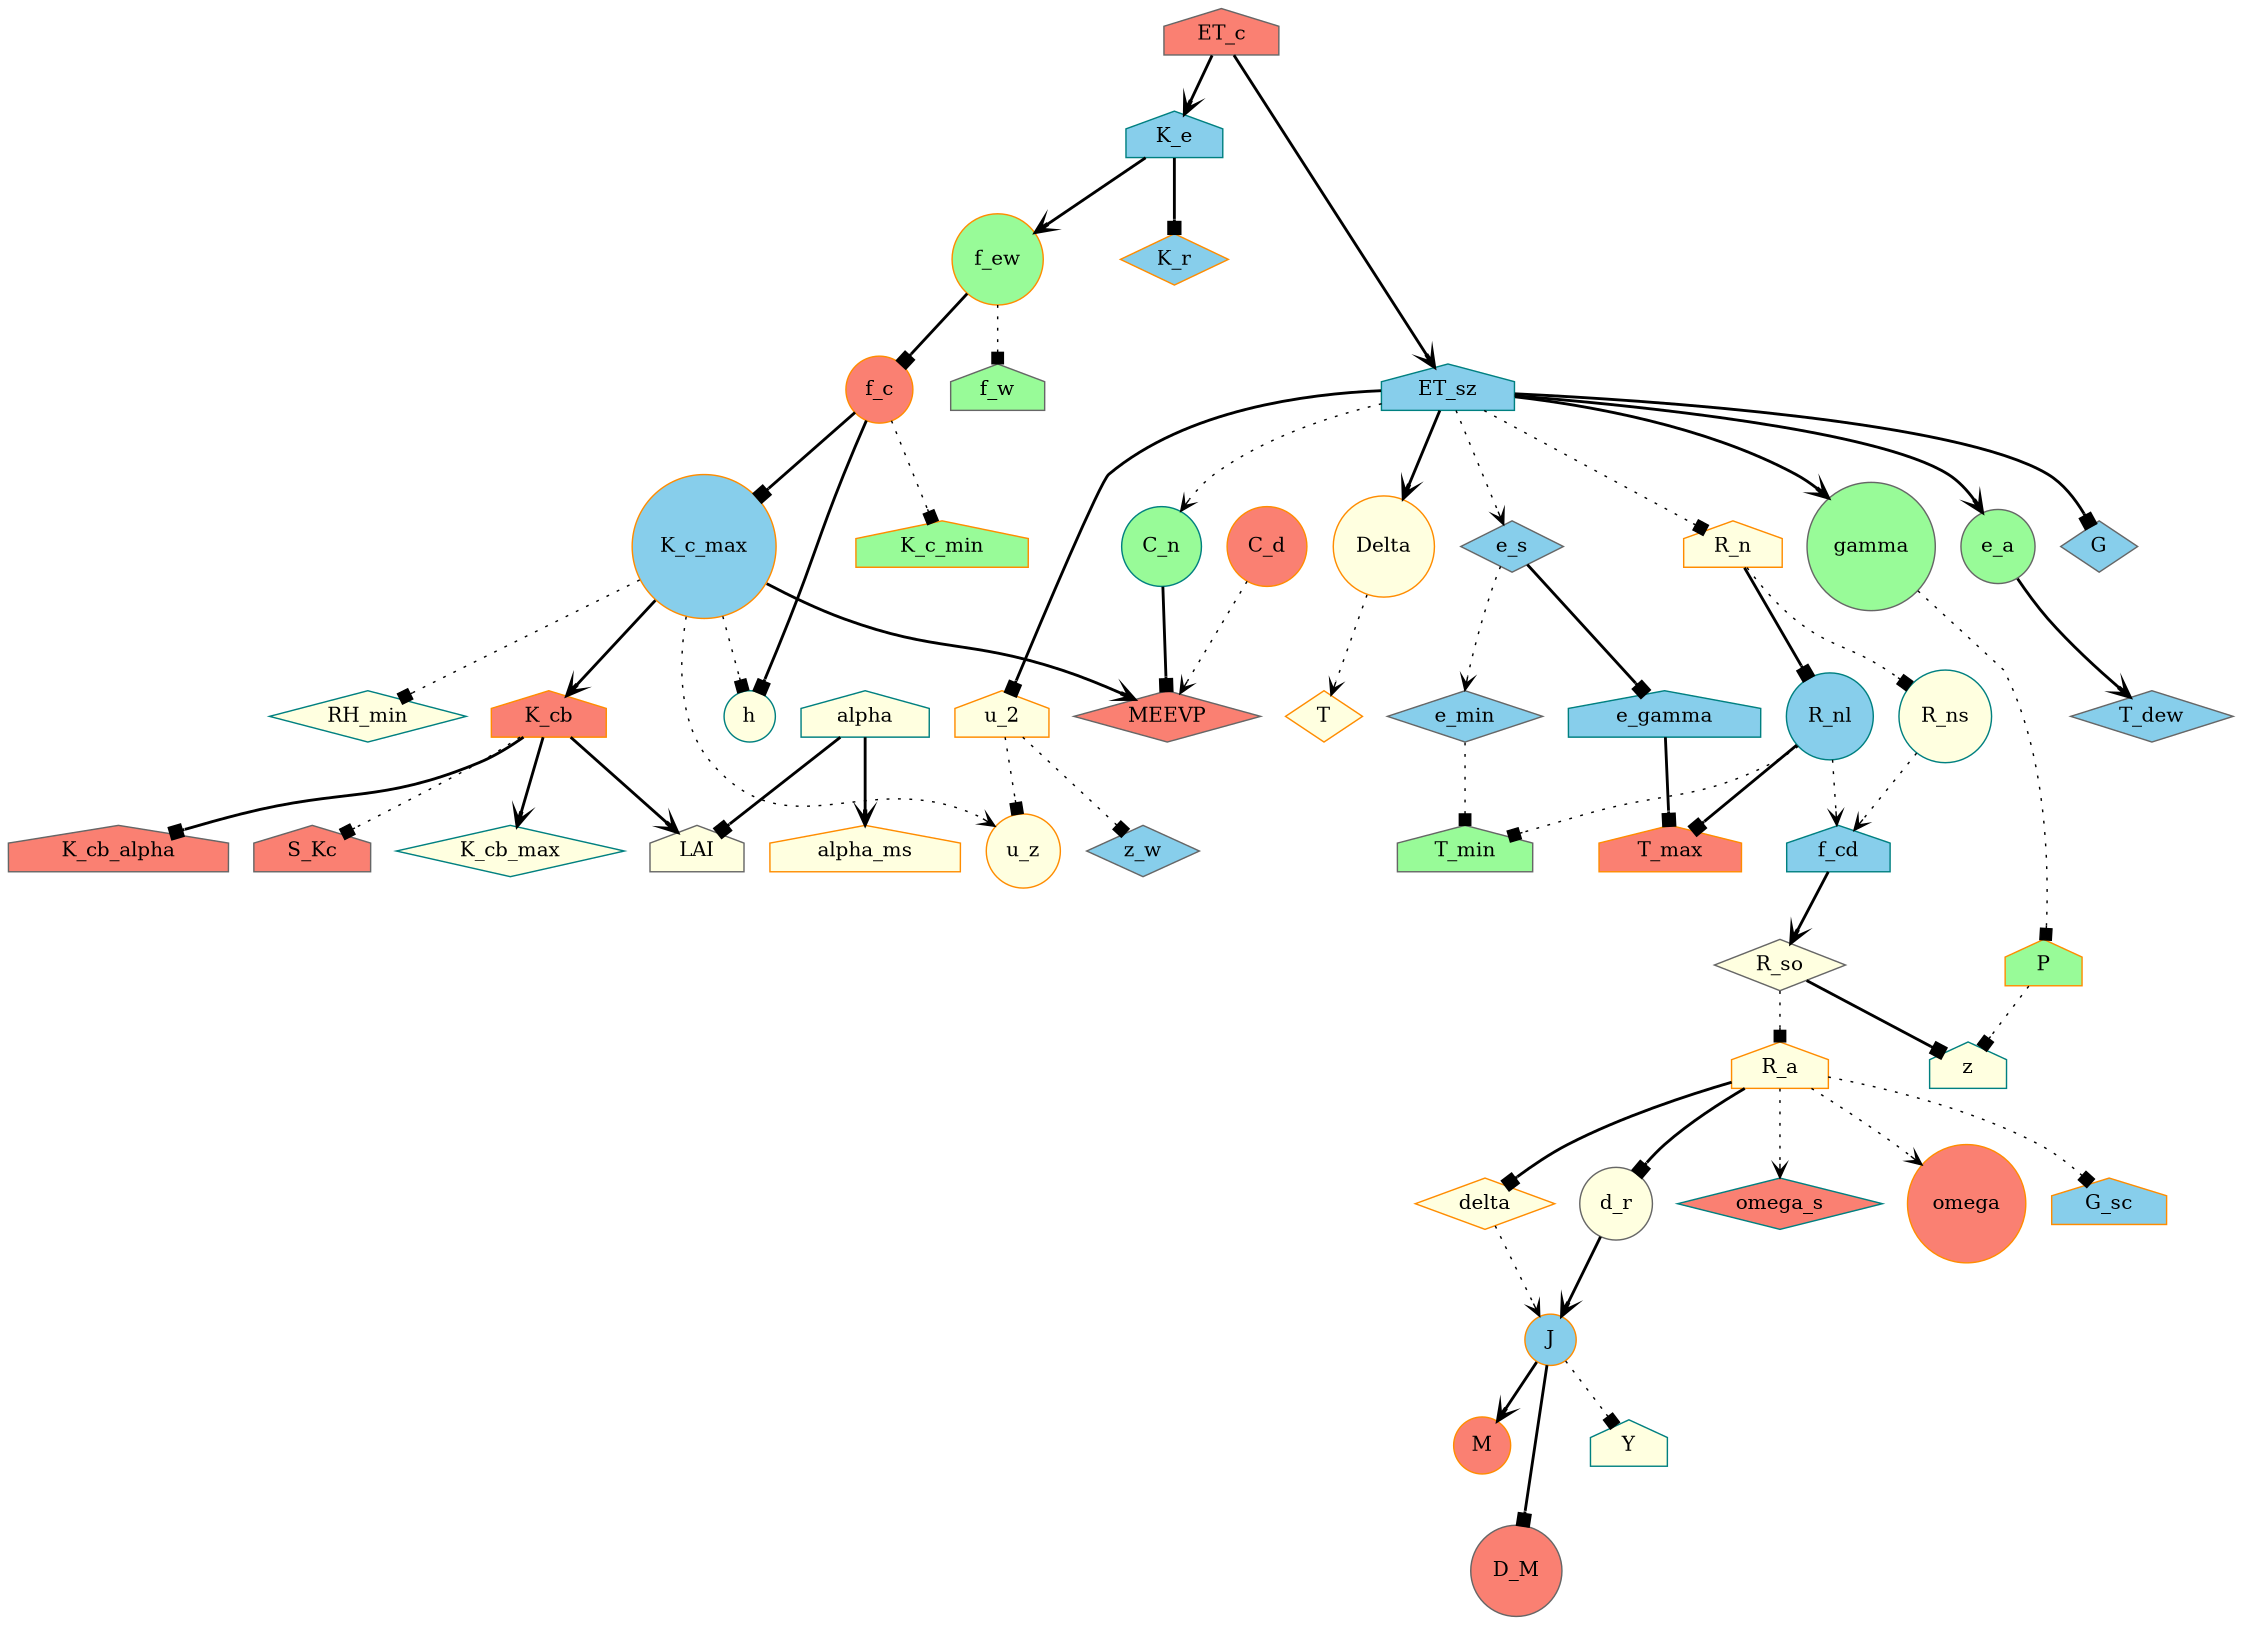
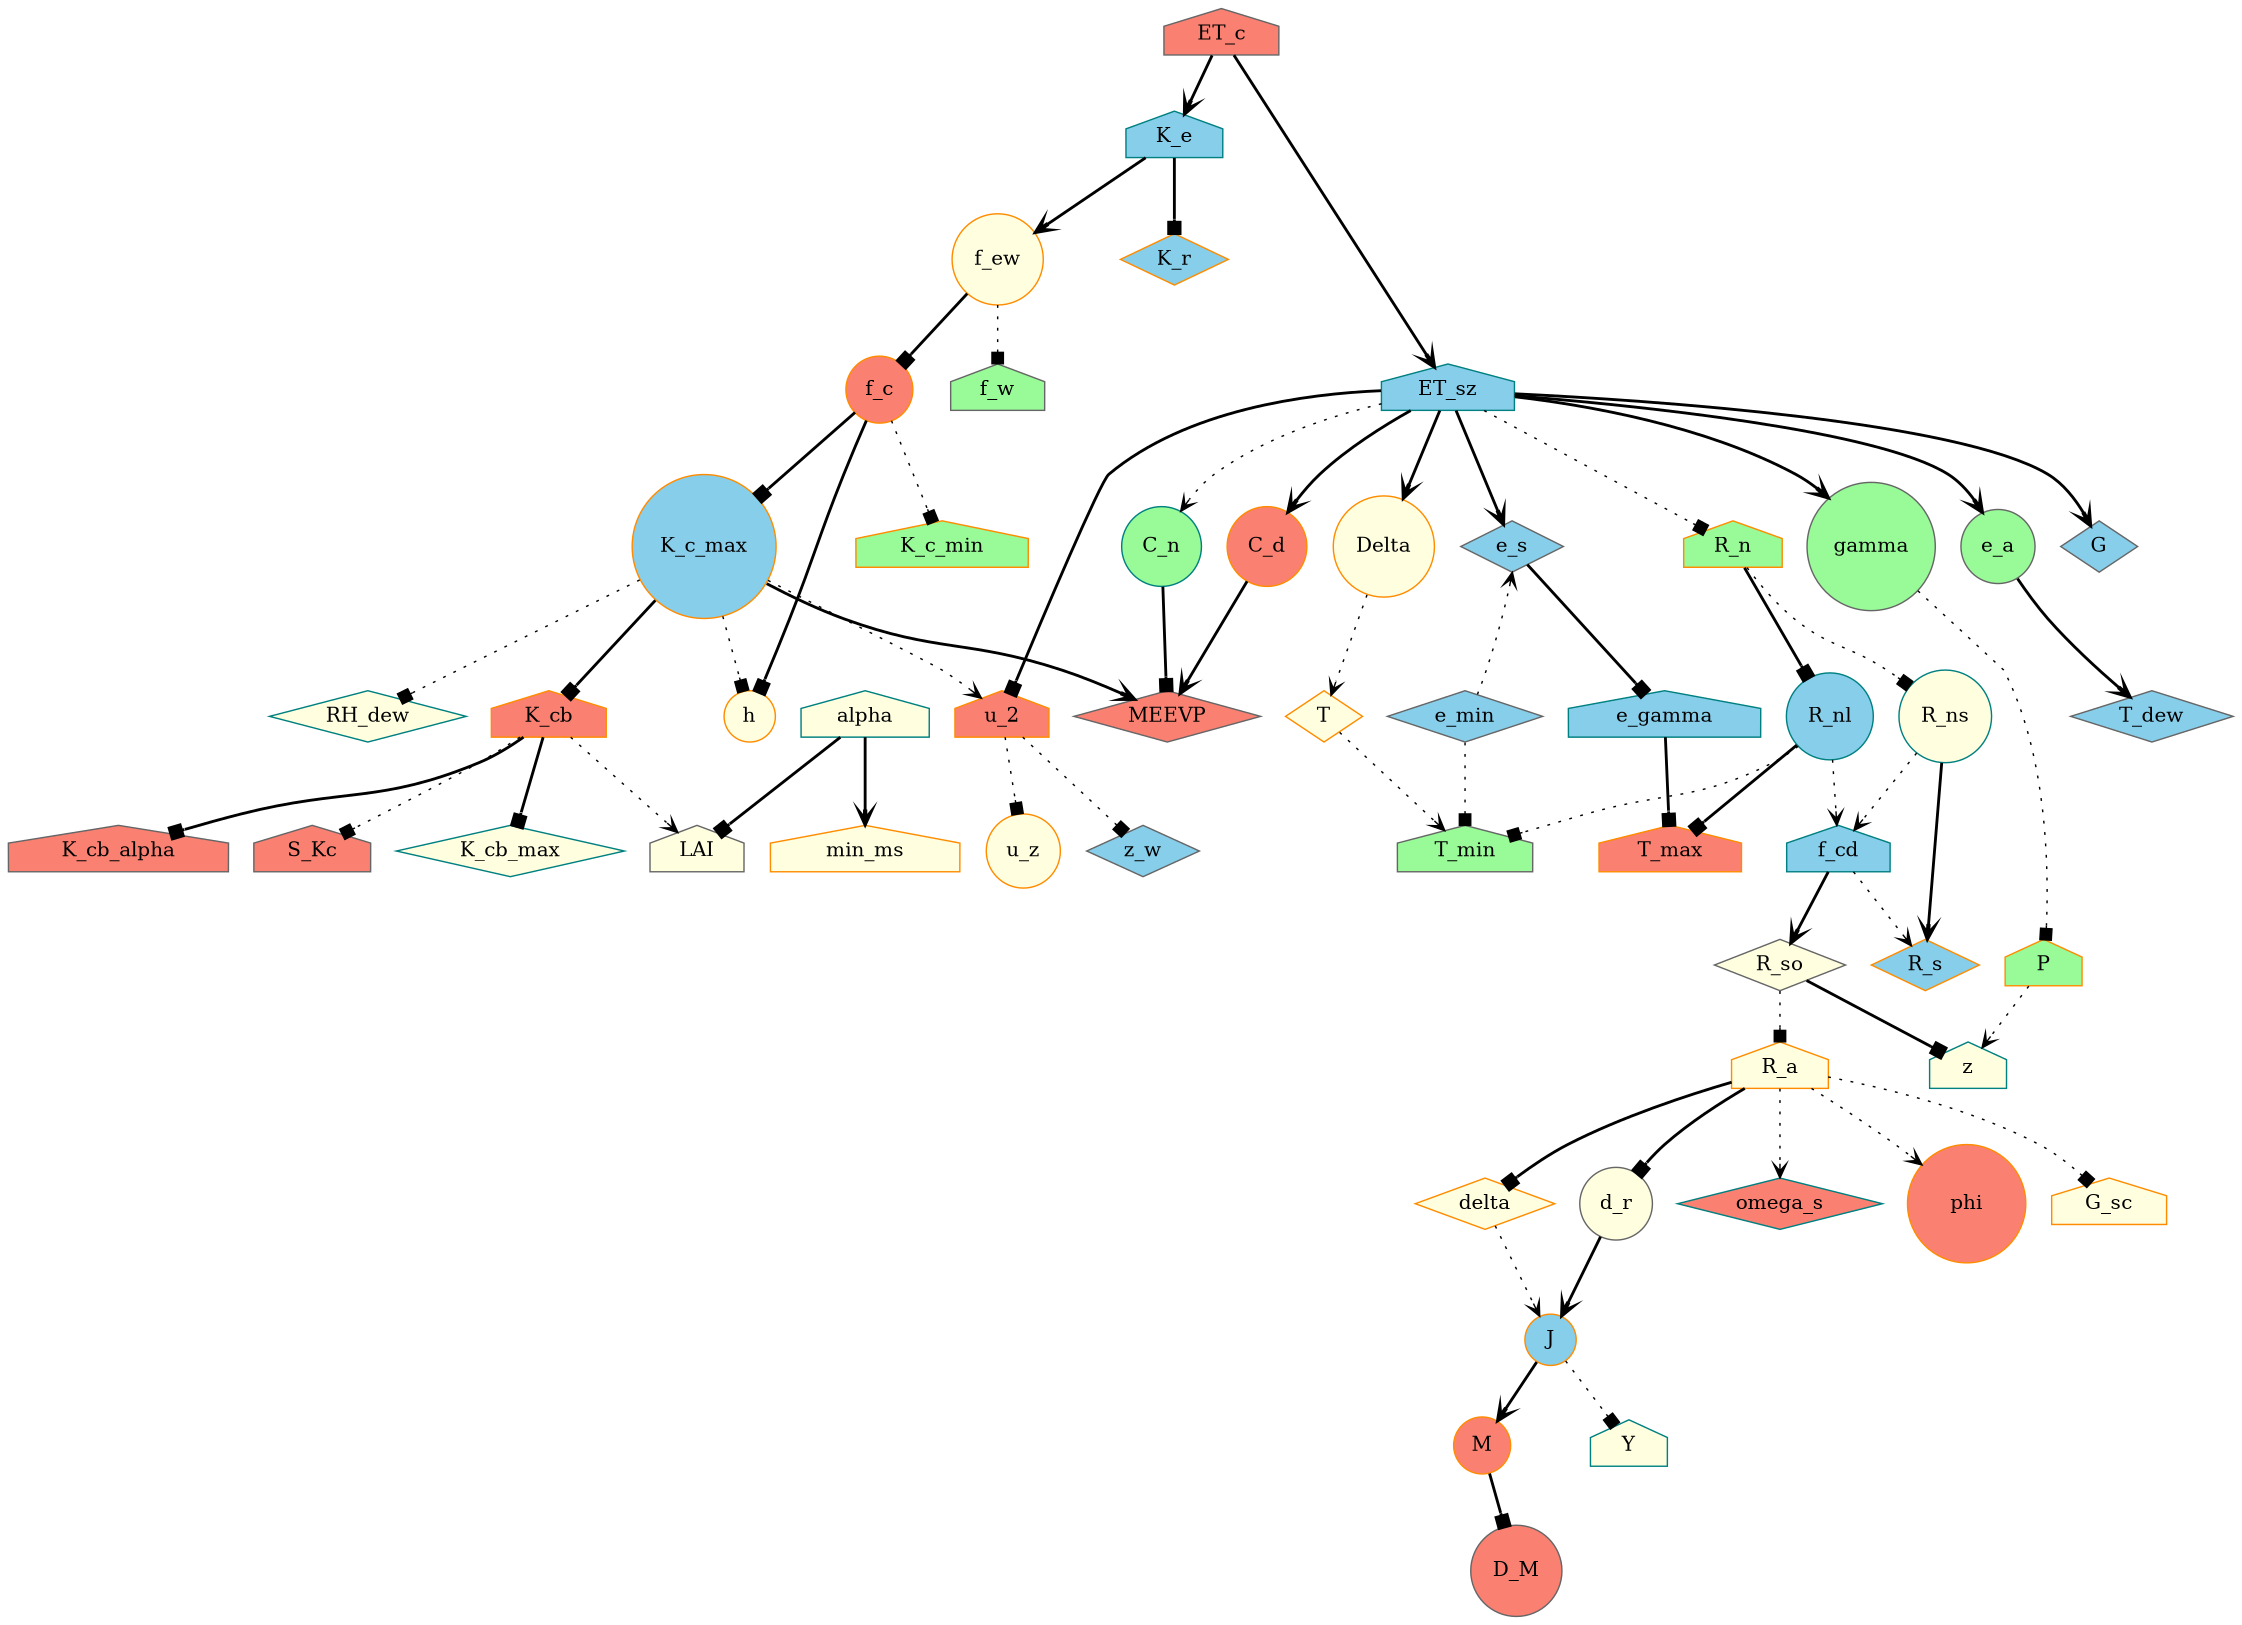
  digraph {
    node [color=darkorange fillcolor=lightyellow shape=house style=filled]
    edge [arrowhead=box style=bold]
    ET_c [color=gray40 fillcolor=salmon]
    K_e [color=teal fillcolor=skyblue]
    ET_sz [color=teal fillcolor=skyblue]
    K_r [fillcolor=skyblue shape=diamond]
-   f_ew [fillcolor=palegreen shape=circle]
-   u_2
+   f_ew [shape=circle]
+   u_2 [fillcolor=salmon]
    C_d [fillcolor=salmon shape=circle]
    C_n [color=teal fillcolor=palegreen shape=circle]
-   R_n
+   R_n [fillcolor=palegreen]
    e_a [color=gray40 fillcolor=palegreen shape=circle]
    e_s [color=gray40 fillcolor=skyblue shape=diamond]
    Delta [shape=circle]
    gamma [color=gray40 fillcolor=palegreen shape=circle]
    G [color=gray40 fillcolor=skyblue shape=diamond]
    f_w [color=gray40 fillcolor=palegreen]
    f_c [fillcolor=salmon shape=circle]
    u_z [shape=circle]
    z_w [color=gray40 fillcolor=skyblue shape=diamond]
    MEEVP [color=gray40 fillcolor=salmon shape=diamond]
    R_ns [color=teal shape=circle]
    R_nl [color=teal fillcolor=skyblue shape=circle]
    T_dew [color=gray40 fillcolor=skyblue shape=diamond]
    n23 [color=teal fillcolor=skyblue label=e_gamma]
    e_min [color=gray40 fillcolor=skyblue shape=diamond]
    T [shape=diamond]
    P [fillcolor=palegreen]
    K_c_min [fillcolor=palegreen]
    K_c_max [fillcolor=skyblue shape=circle]
-   h [color=teal shape=circle]
-   RH_min [color=teal shape=diamond]
+   h [shape=circle]
+   RH_min [color=teal shape=diamond label=RH_dew]
    K_cb [fillcolor=salmon]
+   R_s [fillcolor=skyblue shape=diamond]
    f_cd [color=teal fillcolor=skyblue]
    T_max [fillcolor=salmon]
    T_min [color=gray40 fillcolor=palegreen]
    z [color=teal]
    alpha [color=teal]
    LAI [color=gray40]
-   alpha_ms
+   alpha_ms [label=min_ms]
    R_so [color=gray40 shape=diamond]
    K_cb_max [color=teal shape=diamond]
    n42 [color=gray40 fillcolor=salmon label=K_cb_alpha]
    S_Kc [color=gray40 fillcolor=salmon]
    R_a
    d_r [color=gray40 shape=circle]
    delta [shape=diamond]
    omega_s [color=teal fillcolor=salmon shape=diamond]
-   phi [fillcolor=salmon shape=circle label=omega]
-   G_sc [fillcolor=skyblue]
+   phi [fillcolor=salmon shape=circle]
+   G_sc
    J [fillcolor=skyblue shape=circle]
    D_M [color=gray40 fillcolor=salmon shape=circle]
    M [fillcolor=salmon shape=circle]
    Y [color=teal]
    ET_c -> K_e [arrowhead=vee]
    ET_c -> ET_sz [arrowhead=vee]
    K_e -> K_r
    K_e -> f_ew [arrowhead=vee]
    ET_sz -> u_2
+   ET_sz -> C_d [arrowhead=vee]
    ET_sz -> C_n [arrowhead=vee style=dotted]
    ET_sz -> R_n [style=dotted]
    ET_sz -> e_a [arrowhead=vee]
-   ET_sz -> e_s [arrowhead=vee style=dotted]
+   ET_sz -> e_s [arrowhead=vee]
    ET_sz -> Delta [arrowhead=vee]
    ET_sz -> gamma [arrowhead=vee]
-   ET_sz -> G
+   ET_sz -> G [arrowhead=vee]
    f_ew -> f_w [style=dotted]
    f_ew -> f_c
    u_2 -> u_z [style=dotted]
    u_2 -> z_w [style=dotted]
-   C_d -> MEEVP [arrowhead=vee style=dotted]
+   C_d -> MEEVP [arrowhead=vee]
    C_n -> MEEVP
    R_n -> R_ns [style=dotted]
    R_n -> R_nl
    e_a -> T_dew [arrowhead=vee]
    e_s -> n23
-   e_s -> e_min [arrowhead=vee style=dotted]
+   e_min -> e_s [arrowhead=vee style=dotted]
    Delta -> T [arrowhead=vee style=dotted]
    gamma -> P [style=dotted]
    f_c -> K_c_min [style=dotted]
    f_c -> K_c_max
    f_c -> h
+   R_ns -> R_s [arrowhead=vee]
    R_ns -> f_cd [arrowhead=vee style=dotted]
    R_nl -> f_cd [arrowhead=vee style=dotted]
    R_nl -> T_max
    R_nl -> T_min [style=dotted]
    n23 -> T_max
    e_min -> T_min [style=dotted]
-   P -> z [style=dotted]
-   K_c_max -> u_z [arrowhead=vee style=dotted]
+   T -> T_min [arrowhead=vee style=dotted]
+   P -> z [arrowhead=vee style=dotted]
+   K_c_max -> u_2 [arrowhead=vee style=dotted]
    K_c_max -> MEEVP [arrowhead=vee]
    K_c_max -> h [style=dotted]
    K_c_max -> RH_min [style=dotted]
-   K_c_max -> K_cb [arrowhead=vee]
-   K_cb -> LAI [arrowhead=vee]
-   K_cb -> K_cb_max [arrowhead=vee]
+   K_c_max -> K_cb
+   K_cb -> LAI [arrowhead=vee style=dotted]
+   K_cb -> K_cb_max
    K_cb -> n42
    K_cb -> S_Kc [style=dotted]
+   f_cd -> R_s [arrowhead=vee style=dotted]
    f_cd -> R_so [arrowhead=vee]
    alpha -> LAI
    alpha -> alpha_ms [arrowhead=vee]
    R_so -> z
    R_so -> R_a [style=dotted]
    R_a -> d_r
    R_a -> delta
    R_a -> omega_s [arrowhead=vee style=dotted]
    R_a -> phi [arrowhead=vee style=dotted]
    R_a -> G_sc [style=dotted]
    d_r -> J [arrowhead=vee]
    delta -> J [arrowhead=vee style=dotted]
-   J -> D_M
+   M -> D_M
    J -> M [arrowhead=vee]
    J -> Y [style=dotted]
  }
